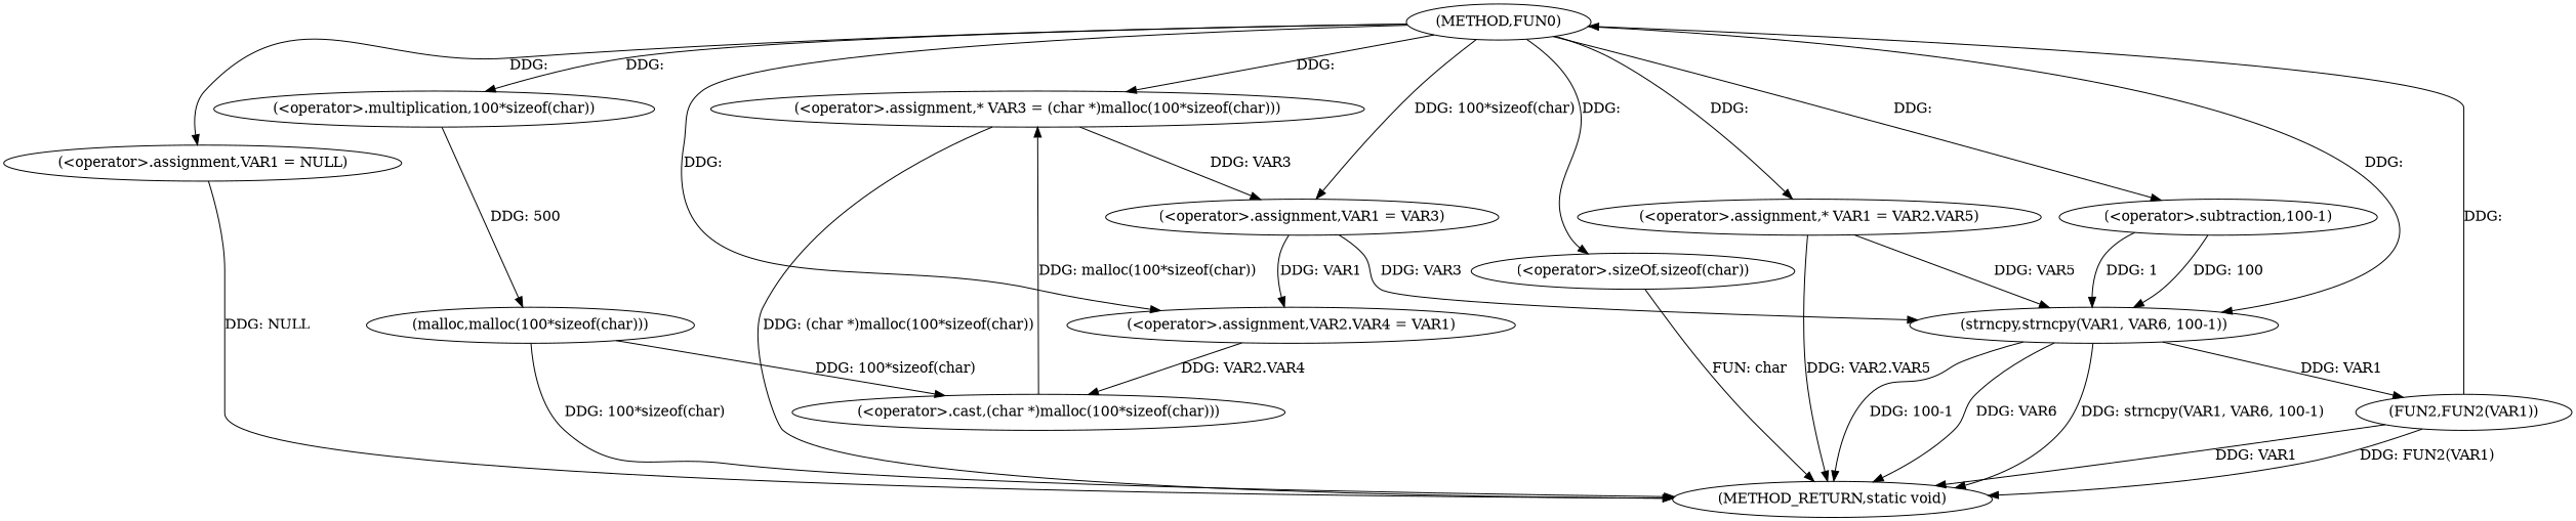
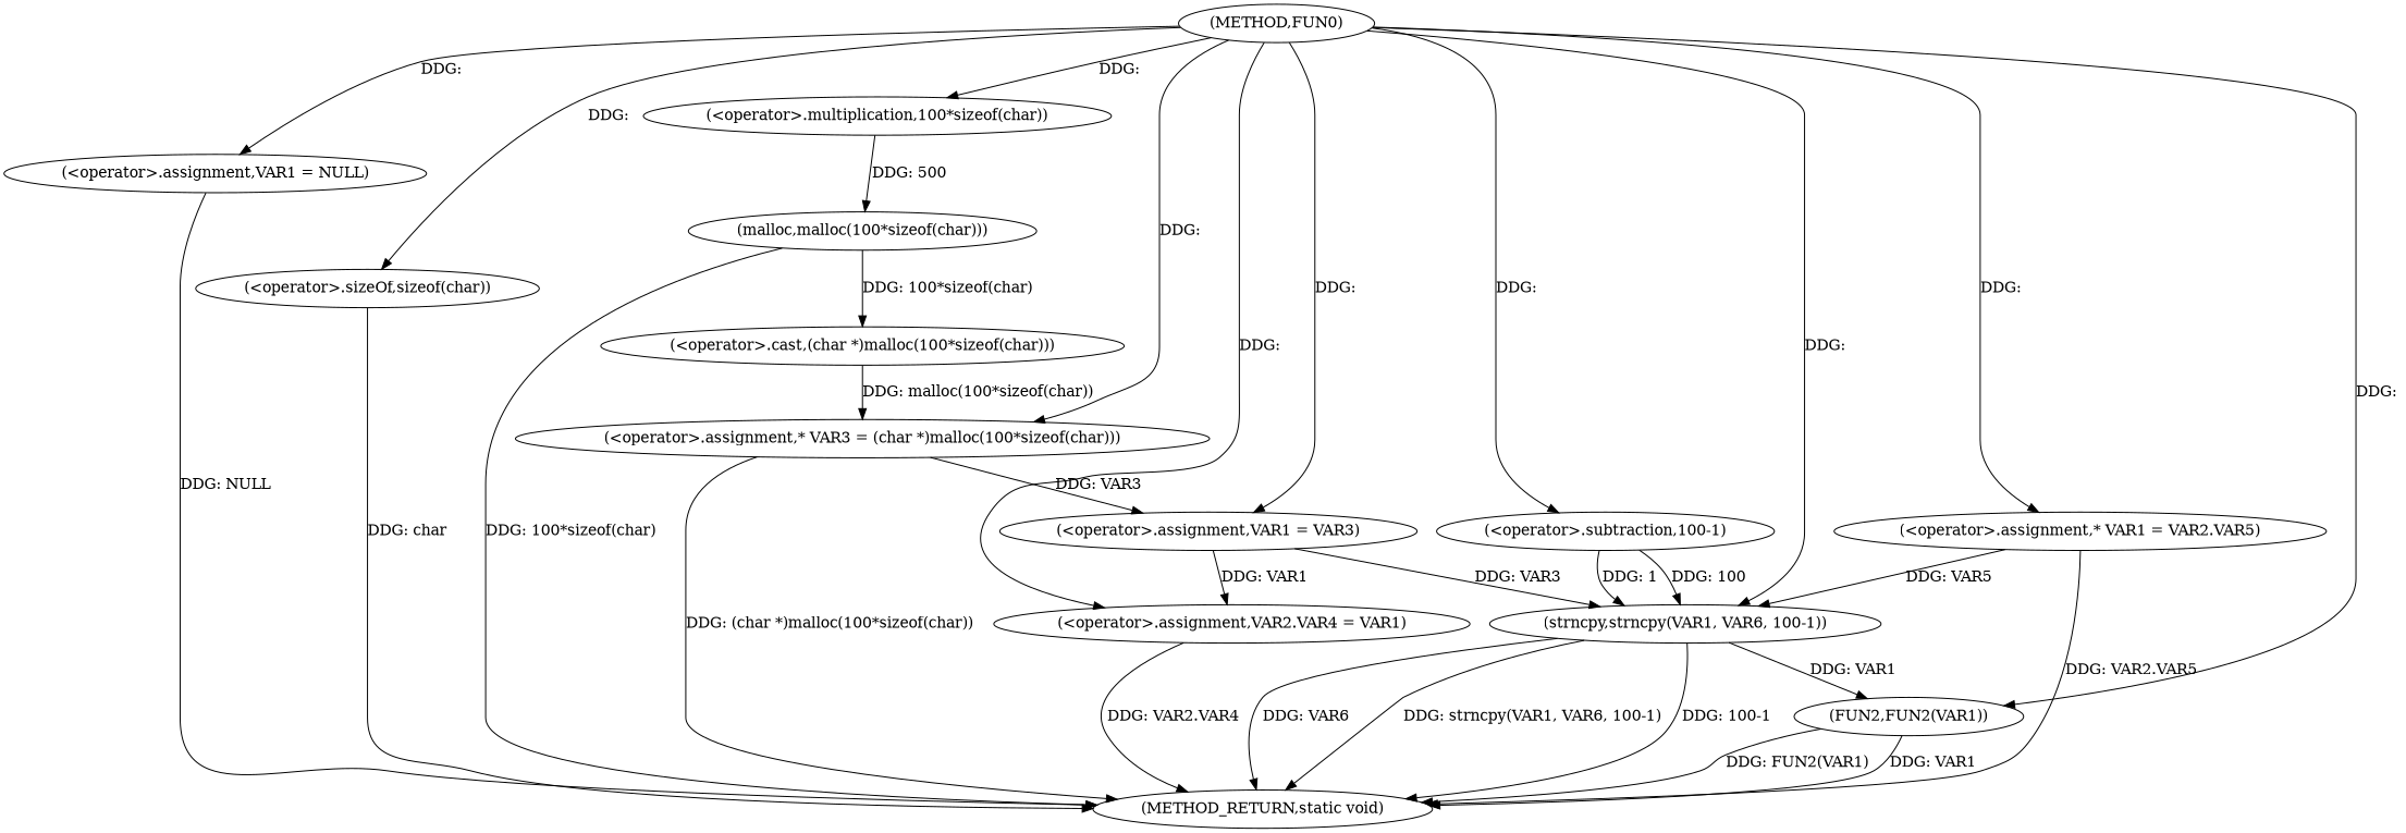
  digraph {
    n1 [label="(METHOD,FUN0)"]
    n2 [label="(<operator>.assignment,VAR1 = NULL)"]
    n3 [label="(<operator>.assignment,* VAR3 = (char *)malloc(100*sizeof(char)))"]
    n4 [label="(<operator>.multiplication,100*sizeof(char))"]
    n5 [label="(<operator>.sizeOf,sizeof(char))"]
    n6 [label="(<operator>.assignment,VAR1 = VAR3)"]
    n7 [label="(<operator>.assignment,VAR2.VAR4 = VAR1)"]
    n8 [label="(<operator>.assignment,* VAR1 = VAR2.VAR5)"]
    n9 [label="(strncpy,strncpy(VAR1, VAR6, 100-1))"]
    n10 [label="(<operator>.subtraction,100-1)"]
    n11 [label="(FUN2,FUN2(VAR1))"]
    n12 [label="(METHOD_RETURN,static void)"]
    n13 [label="(malloc,malloc(100*sizeof(char)))"]
    n14 [label="(<operator>.cast,(char *)malloc(100*sizeof(char)))"]
    n1 -> n2 [label="DDG: "]
    n1 -> n3 [label="DDG: "]
    n1 -> n4 [label="DDG: "]
    n1 -> n5 [label="DDG: "]
-   n1 -> n6 [label="DDG: 100*sizeof(char)"]
+   n1 -> n6 [label="DDG: "]
    n1 -> n7 [label="DDG: "]
    n1 -> n8 [label="DDG: "]
    n1 -> n9 [label="DDG: "]
    n1 -> n10 [label="DDG: "]
-   n11 -> n1 [label="DDG: "]
+   n1 -> n11 [label="DDG: "]
    n2 -> n12 [label="DDG: NULL"]
    n3 -> n6 [label="DDG: VAR3"]
    n3 -> n12 [label="DDG: (char *)malloc(100*sizeof(char))"]
    n4 -> n13 [label="DDG: 500"]
-   n5 -> n12 [label="FUN: char"]
+   n5 -> n12 [label="DDG: char"]
    n6 -> n7 [label="DDG: VAR1"]
    n6 -> n9 [label="DDG: VAR3"]
-   n7 -> n14 [label="DDG: VAR2.VAR4"]
+   n7 -> n12 [label="DDG: VAR2.VAR4"]
    n8 -> n9 [label="DDG: VAR5"]
    n8 -> n12 [label="DDG: VAR2.VAR5"]
    n9 -> n11 [label="DDG: VAR1"]
    n9 -> n12 [label="DDG: strncpy(VAR1, VAR6, 100-1)"]
    n9 -> n12 [label="DDG: 100-1"]
    n9 -> n12 [label="DDG: VAR6"]
    n10 -> n9 [label="DDG: 100"]
    n10 -> n9 [label="DDG: 1"]
    n11 -> n12 [label="DDG: VAR1"]
    n11 -> n12 [label="DDG: FUN2(VAR1)"]
    n13 -> n12 [label="DDG: 100*sizeof(char)"]
    n13 -> n14 [label="DDG: 100*sizeof(char)"]
    n14 -> n3 [label="DDG: malloc(100*sizeof(char))"]
  }
